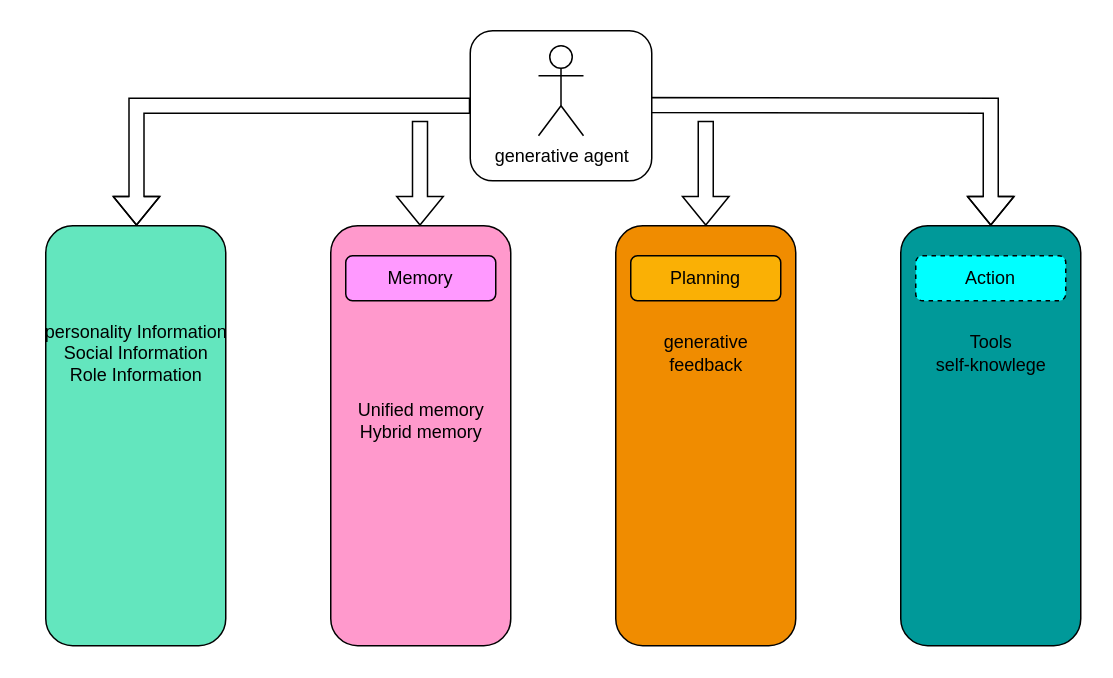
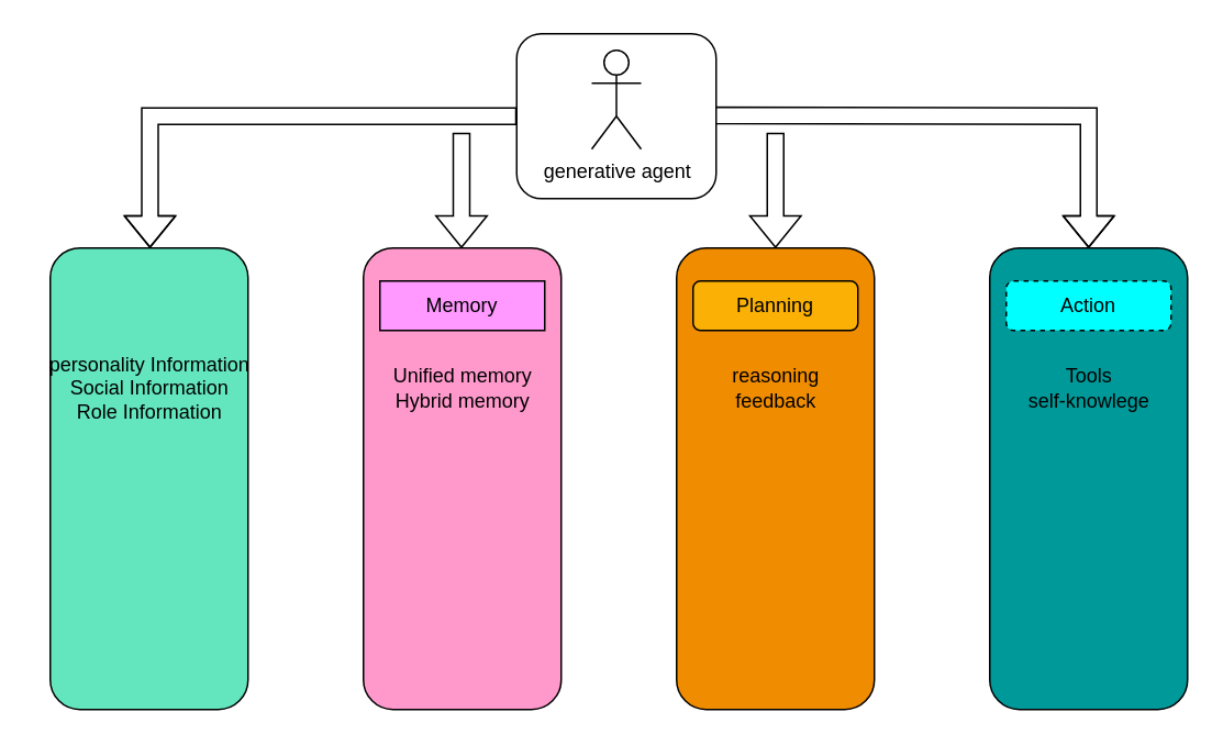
  <mxCell id="0" />
  <mxCell id="1" parent="0" />
  <mxCell id="2" value="" style="rounded=1;whiteSpace=wrap;html=1;labelBorderColor=none;labelBackgroundColor=default;textShadow=0;fillColor=#63e6be;" vertex="1" parent="1"><mxGeometry x="30" y="150" width="120" height="280" as="geometry" /></mxCell>
  <mxCell id="3" value="" style="rounded=1;whiteSpace=wrap;html=1;fillColor=#FF99CC;" vertex="1" parent="1"><mxGeometry x="220" y="150" width="120" height="280" as="geometry" /></mxCell>
  <mxCell id="4" value="" style="rounded=1;whiteSpace=wrap;html=1;fillColor=#f08c00;" vertex="1" parent="1"><mxGeometry x="410" y="150" width="120" height="280" as="geometry" /></mxCell>
  <mxCell id="5" value="" style="rounded=1;whiteSpace=wrap;html=1;fillColor=#009999;" vertex="1" parent="1"><mxGeometry x="600" y="150" width="120" height="280" as="geometry" /></mxCell>
  <mxCell id="6" value="" style="shape=flexArrow;endArrow=classic;html=1;rounded=0;entryX=0.5;entryY=0;entryDx=0;entryDy=0;" edge="1" parent="1" target="5"><mxGeometry width="50" height="50" relative="1" as="geometry"><mxPoint x="419.5" y="69.5" as="sourcePoint" /><mxPoint x="650" y="70" as="targetPoint" /><Array as="points"><mxPoint x="660" y="70" /></Array></mxGeometry></mxCell>
  <mxCell id="7" value="" style="shape=flexArrow;endArrow=classic;html=1;rounded=0;entryX=0.5;entryY=0;entryDx=0;entryDy=0;" edge="1" parent="1" target="4"><mxGeometry width="50" height="50" relative="1" as="geometry"><mxPoint x="470" y="80" as="sourcePoint" /><mxPoint x="530" y="-10" as="targetPoint" /></mxGeometry></mxCell>
  <mxCell id="8" value="" style="group" vertex="1" connectable="0" parent="1"><mxGeometry x="313" y="20" width="121" height="100" as="geometry" /></mxCell>
  <mxCell id="9" value="" style="rounded=1;whiteSpace=wrap;html=1;" vertex="1" parent="8"><mxGeometry width="121" height="100" as="geometry" /></mxCell>
  <mxCell id="10" value="generative agent" style="shape=umlActor;verticalLabelPosition=bottom;verticalAlign=top;html=1;outlineConnect=0;" vertex="1" parent="8"><mxGeometry x="45.5" y="10" width="30" height="60" as="geometry" /></mxCell>
  <mxCell id="11" value="" style="shape=flexArrow;endArrow=classic;html=1;rounded=0;entryX=0.5;entryY=0;entryDx=0;entryDy=0;exitX=0;exitY=0.5;exitDx=0;exitDy=0;" edge="1" parent="1" source="9"><mxGeometry width="50" height="50" relative="1" as="geometry"><mxPoint x="-150" y="69.5" as="sourcePoint" /><mxPoint x="90.5" y="150" as="targetPoint" /><Array as="points"><mxPoint x="90.5" y="70" /></Array></mxGeometry></mxCell>
  <mxCell id="12" value="" style="shape=flexArrow;endArrow=classic;html=1;rounded=0;entryX=0.5;entryY=0;entryDx=0;entryDy=0;" edge="1" parent="1"><mxGeometry width="50" height="50" relative="1" as="geometry"><mxPoint x="279.5" y="80" as="sourcePoint" /><mxPoint x="279.5" y="150" as="targetPoint" /></mxGeometry></mxCell>
- <mxCell id="13" value="Memory" style="rounded=1;whiteSpace=wrap;html=1;fillColor=#FF99FF;" vertex="1" parent="1"><mxGeometry x="230" y="170" width="100" height="30" as="geometry" /></mxCell>
+ <mxCell id="13" value="Memory" style="whiteSpace=wrap;html=1;fillColor=#FF99FF;rounded=0;" vertex="1" parent="1"><mxGeometry x="230" y="170" width="100" height="30" as="geometry" /></mxCell>
  <mxCell id="14" value="Planning" style="rounded=1;whiteSpace=wrap;html=1;fillColor=#fab005;" vertex="1" parent="1"><mxGeometry x="420" y="170" width="100" height="30" as="geometry" /></mxCell>
  <mxCell id="15" value="Action" style="rounded=1;whiteSpace=wrap;html=1;fillColor=#00FFFF;dashed=1;" vertex="1" parent="1"><mxGeometry x="610" y="170" width="100" height="30" as="geometry" /></mxCell>
  <mxCell id="16" value="personality Information&lt;div&gt;Social Information&lt;/div&gt;&lt;div&gt;Role Information&lt;/div&gt;" style="text;html=1;align=center;verticalAlign=middle;resizable=0;points=[];autosize=1;strokeColor=none;fillColor=none;" vertex="1" parent="1"><mxGeometry x="20" y="205" width="140" height="60" as="geometry" /></mxCell>
- <mxCell id="17" value="Unified memory&lt;div&gt;Hybrid memory&lt;/div&gt;" style="text;html=1;align=center;verticalAlign=middle;resizable=0;points=[];autosize=1;strokeColor=none;fillColor=none;" vertex="1" parent="1"><mxGeometry x="225" y="260" width="110" height="40" as="geometry" /></mxCell>
- <mxCell id="18" value="generative&lt;div&gt;feedback&lt;/div&gt;" style="text;html=1;align=center;verticalAlign=middle;resizable=0;points=[];autosize=1;strokeColor=none;fillColor=none;" vertex="1" parent="1"><mxGeometry x="430" y="215" width="80" height="40" as="geometry" /></mxCell>
+ <mxCell id="17" value="Unified memory&lt;div&gt;Hybrid memory&lt;/div&gt;" style="text;html=1;align=center;verticalAlign=middle;resizable=0;points=[];autosize=1;strokeColor=none;fillColor=none;" vertex="1" parent="1"><mxGeometry x="225" y="215" width="110" height="40" as="geometry" /></mxCell>
+ <mxCell id="18" value="reasoning&lt;div&gt;feedback&lt;/div&gt;" style="text;html=1;align=center;verticalAlign=middle;resizable=0;points=[];autosize=1;strokeColor=none;fillColor=none;" vertex="1" parent="1"><mxGeometry x="430" y="215" width="80" height="40" as="geometry" /></mxCell>
  <mxCell id="19" value="Tools&lt;div&gt;self-knowlege&lt;/div&gt;" style="text;html=1;align=center;verticalAlign=middle;resizable=0;points=[];autosize=1;strokeColor=none;fillColor=none;" vertex="1" parent="1"><mxGeometry x="610" y="215" width="100" height="40" as="geometry" /></mxCell>
